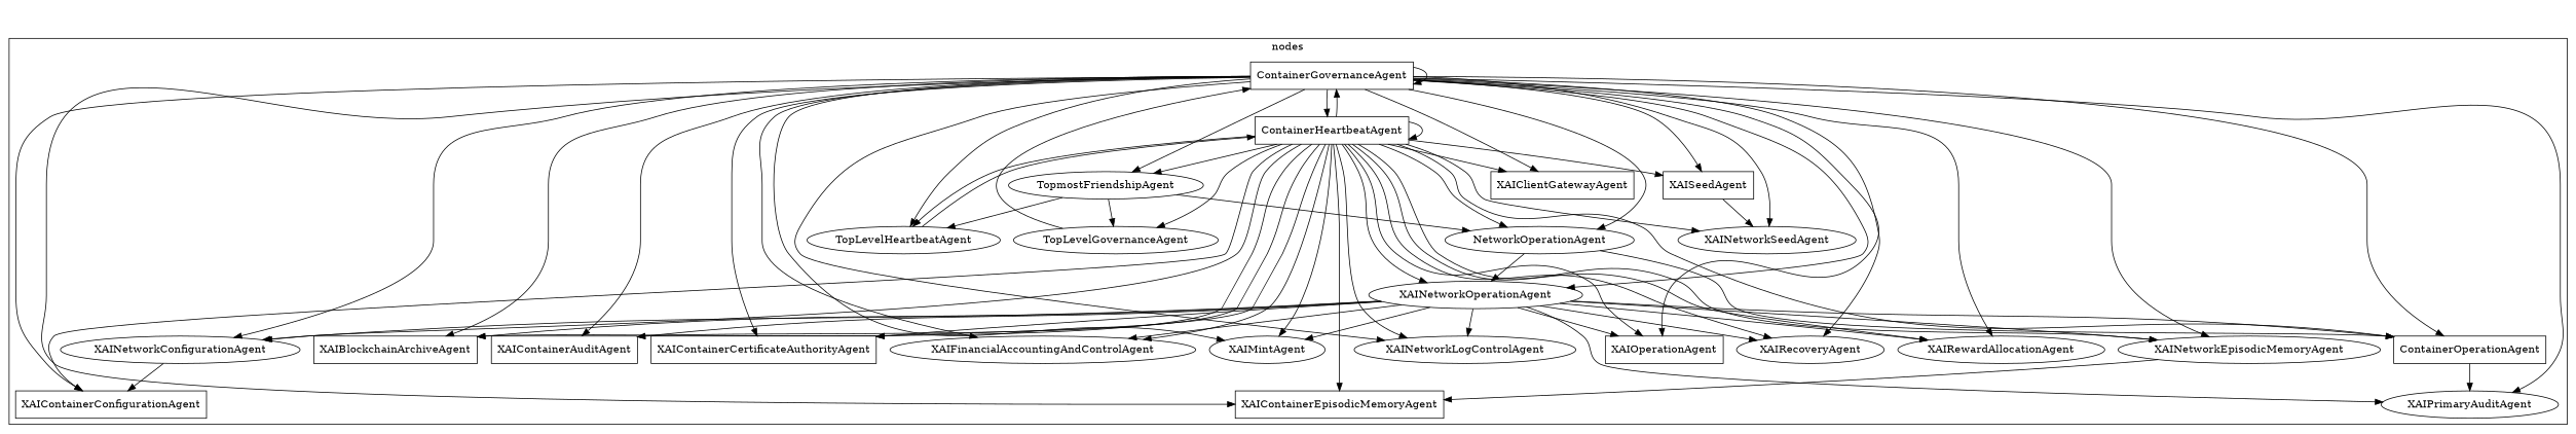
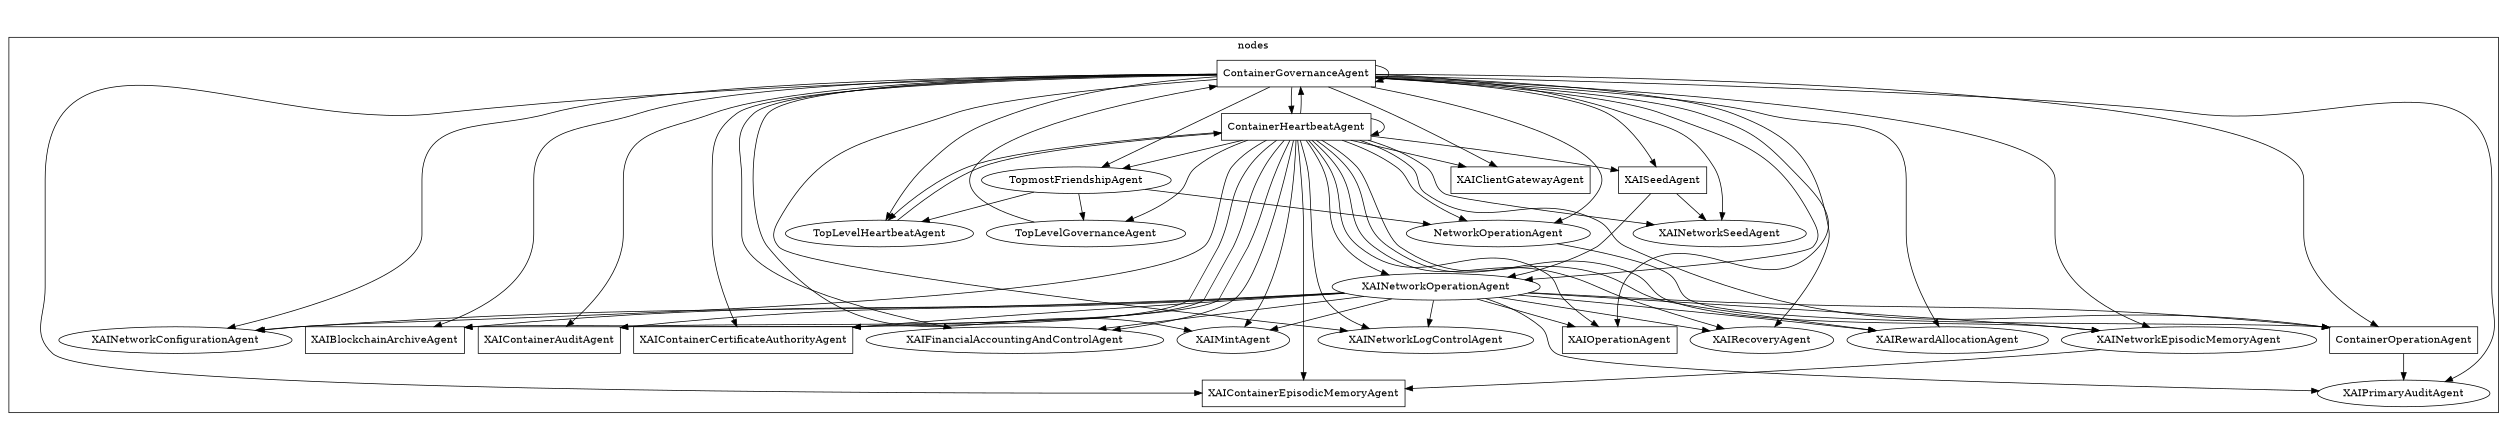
  digraph {
    mincross=2.0
    node [shape=oval]
    n1 [label=ContainerGovernanceAgent shape=box]
    n2 [label=ContainerHeartbeatAgent shape=box]
    n3 [label=ContainerOperationAgent shape=box]
    n4 [label=NetworkOperationAgent]
    n5 [label=TopLevelGovernanceAgent]
    n6 [label=TopLevelHeartbeatAgent]
    n7 [label=TopmostFriendshipAgent]
    n8 [label=XAIBlockchainArchiveAgent shape=box]
    n9 [label=XAIClientGatewayAgent shape=box]
    n10 [label=XAIContainerAuditAgent shape=box]
    n11 [label=XAIContainerCertificateAuthorityAgent shape=box]
-   n12 [label=XAIContainerConfigurationAgent shape=box]
    n13 [label=XAIContainerEpisodicMemoryAgent shape=box]
    n14 [label=XAIFinancialAccountingAndControlAgent]
    n15 [label=XAIMintAgent]
    n16 [label=XAINetworkConfigurationAgent]
    n17 [label=XAINetworkEpisodicMemoryAgent]
    n18 [label=XAINetworkLogControlAgent]
    n19 [label=XAINetworkOperationAgent]
    n20 [label=XAINetworkSeedAgent]
    n21 [label=XAIOperationAgent shape=box]
    n22 [label=XAIPrimaryAuditAgent]
    n23 [label=XAIRecoveryAgent]
    n24 [label=XAIRewardAllocationAgent]
    n25 [label=XAISeedAgent shape=box]
    subgraph cluster_1 {
      label=nodes
      n1
      n2
      n3
      n4
      n5
      n6
      n7
      n8
      n9
      n10
      n11
-     n12
      n13
      n14
      n15
      n16
      n17
      n18
      n19
      n20
      n21
      n22
      n23
      n24
      n25
    }
    n1 -> n1
    n1 -> n2
    n1 -> n3
    n1 -> n4
    n1 -> n6
    n1 -> n7
    n1 -> n8
    n1 -> n9
    n1 -> n10
    n1 -> n11
-   n1 -> n12
    n1 -> n13
    n1 -> n14
    n1 -> n15
    n1 -> n16
    n1 -> n17
    n1 -> n18
    n1 -> n19
    n1 -> n20
    n1 -> n21
    n1 -> n22
    n1 -> n23
    n1 -> n24
    n1 -> n25
    n2 -> n1
    n2 -> n2
    n2 -> n3
    n2 -> n4
    n2 -> n5
    n2 -> n6
    n2 -> n7
    n2 -> n8
    n2 -> n9
    n2 -> n10
    n2 -> n11
-   n2 -> n12
    n2 -> n13
    n2 -> n14
    n2 -> n15
    n2 -> n16
    n2 -> n17
    n2 -> n18
    n2 -> n19
    n2 -> n20
    n2 -> n21
    n2 -> n23
    n2 -> n24
    n2 -> n25
    n3 -> n22
    n4 -> n3
-   n4 -> n19
+   n25 -> n19
    n5 -> n1
    n6 -> n2
    n7 -> n4
    n7 -> n5
    n7 -> n6
-   n16 -> n12
    n17 -> n13
    n19 -> n3
    n19 -> n8
    n19 -> n10
    n19 -> n11
    n19 -> n14
    n19 -> n15
    n19 -> n16
    n19 -> n17
    n19 -> n18
    n19 -> n21
    n19 -> n22
    n19 -> n23
    n19 -> n24
    n25 -> n20
  }
